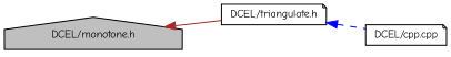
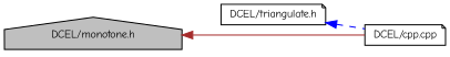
  digraph {
    fontname="Comic Neue"
    rankdir=LR
    node [color=black fillcolor=white fontname="Comic Neue" fontsize=10 shape=note style=filled]
    edge [dir=back fontname="Comic Neue" fontsize=10 labelfontname=Helvetica labelfontsize=10]
    n1 [fillcolor=grey75 fontcolor=black height=0.2 label="DCEL/monotone.h" shape=house width=0.4]
    n2 [height=0.2 label="DCEL/triangulate.h" width=0.4]
    n3 [height=0.2 label="DCEL/cpp.cpp" width=0.4]
-   n1 -> n2 [color=brown style=solid]
+   n1 -> n3 [color=brown style=solid]
    n2 -> n3 [color=blue style=dashed]
  }
